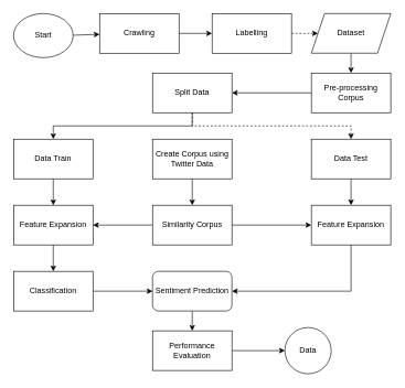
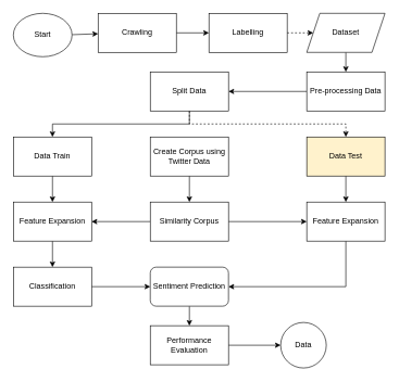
  <mxCell id="0" />
  <mxCell id="1" parent="0" />
  <mxCell id="2" value="" style="edgeStyle=none;html=1;" edge="1" parent="1" source="3" target="5"><mxGeometry relative="1" as="geometry" /></mxCell>
  <mxCell id="3" value="Start" style="ellipse;whiteSpace=wrap;html=1;" vertex="1" parent="1"><mxGeometry x="20" y="20.01" width="90" height="66.67" as="geometry" /></mxCell>
  <mxCell id="4" value="" style="edgeStyle=none;html=1;" edge="1" parent="1" source="5" target="7"><mxGeometry relative="1" as="geometry" /></mxCell>
  <mxCell id="5" value="Crawling" style="whiteSpace=wrap;html=1;" vertex="1" parent="1"><mxGeometry x="150" y="20" width="120" height="60" as="geometry" /></mxCell>
  <mxCell id="6" value="" style="edgeStyle=none;html=1;dashed=1;" edge="1" parent="1" source="7" target="9"><mxGeometry relative="1" as="geometry" /></mxCell>
  <mxCell id="7" value="Labelling" style="whiteSpace=wrap;html=1;" vertex="1" parent="1"><mxGeometry x="320" y="20.01" width="120" height="60" as="geometry" /></mxCell>
  <mxCell id="8" value="" style="edgeStyle=none;html=1;" edge="1" parent="1" source="9" target="11"><mxGeometry relative="1" as="geometry" /></mxCell>
  <mxCell id="9" value="Dataset" style="shape=parallelogram;perimeter=parallelogramPerimeter;whiteSpace=wrap;html=1;fixedSize=1;" vertex="1" parent="1"><mxGeometry x="470" y="20.01" width="120" height="60" as="geometry" /></mxCell>
  <mxCell id="10" value="" style="edgeStyle=none;html=1;" edge="1" parent="1" source="11" target="14"><mxGeometry relative="1" as="geometry" /></mxCell>
- <mxCell id="11" value="Pre-processing Corpus" style="whiteSpace=wrap;html=1;" vertex="1" parent="1"><mxGeometry x="470" y="110" width="120" height="60" as="geometry" /></mxCell>
+ <mxCell id="11" value="Pre-processing Data" style="whiteSpace=wrap;html=1;" vertex="1" parent="1"><mxGeometry x="470" y="110" width="120" height="60" as="geometry" /></mxCell>
  <mxCell id="12" value="" style="edgeStyle=none;html=1;rounded=0;" edge="1" parent="1" source="14" target="16"><mxGeometry relative="1" as="geometry"><Array as="points"><mxPoint x="290" y="190" /><mxPoint x="80" y="190" /></Array></mxGeometry></mxCell>
  <mxCell id="13" value="" style="edgeStyle=none;rounded=0;html=1;dashed=1;" edge="1" parent="1" source="14" target="18"><mxGeometry relative="1" as="geometry"><Array as="points"><mxPoint x="290" y="190" /><mxPoint x="530" y="190" /></Array></mxGeometry></mxCell>
  <mxCell id="14" value="Split Data" style="whiteSpace=wrap;html=1;" vertex="1" parent="1"><mxGeometry x="230" y="110" width="120" height="60" as="geometry" /></mxCell>
  <mxCell id="15" value="" style="edgeStyle=none;rounded=0;html=1;" edge="1" parent="1" source="16" target="25"><mxGeometry relative="1" as="geometry" /></mxCell>
  <mxCell id="16" value="Data Train" style="whiteSpace=wrap;html=1;" vertex="1" parent="1"><mxGeometry x="20" y="210" width="120" height="60" as="geometry" /></mxCell>
  <mxCell id="17" value="" style="edgeStyle=none;rounded=0;html=1;" edge="1" parent="1" source="18" target="27"><mxGeometry relative="1" as="geometry" /></mxCell>
- <mxCell id="18" value="Data Test" style="whiteSpace=wrap;html=1;" vertex="1" parent="1"><mxGeometry x="470" y="210" width="120" height="60" as="geometry" /></mxCell>
+ <mxCell id="18" value="Data Test" style="whiteSpace=wrap;html=1;fillColor=#fff2cc;" vertex="1" parent="1"><mxGeometry x="470" y="210" width="120" height="60" as="geometry" /></mxCell>
  <mxCell id="19" value="" style="edgeStyle=none;rounded=0;html=1;" edge="1" parent="1" source="20" target="23"><mxGeometry relative="1" as="geometry" /></mxCell>
  <mxCell id="20" value="Create Corpus using Twitter Data" style="rounded=0;whiteSpace=wrap;html=1;" vertex="1" parent="1"><mxGeometry x="230" y="210" width="120" height="60" as="geometry" /></mxCell>
  <mxCell id="21" value="" style="edgeStyle=none;rounded=0;html=1;" edge="1" parent="1" source="23" target="25"><mxGeometry relative="1" as="geometry" /></mxCell>
  <mxCell id="22" value="" style="edgeStyle=none;rounded=0;html=1;entryX=0;entryY=0.5;entryDx=0;entryDy=0;" edge="1" parent="1" source="23" target="27"><mxGeometry relative="1" as="geometry" /></mxCell>
  <mxCell id="23" value="Similarity Corpus" style="whiteSpace=wrap;html=1;rounded=0;" vertex="1" parent="1"><mxGeometry x="230" y="310" width="120" height="60" as="geometry" /></mxCell>
  <mxCell id="24" value="" style="edgeStyle=none;rounded=0;html=1;" edge="1" parent="1" source="25" target="29"><mxGeometry relative="1" as="geometry" /></mxCell>
  <mxCell id="25" value="Feature Expansion" style="whiteSpace=wrap;html=1;" vertex="1" parent="1"><mxGeometry x="20" y="310" width="120" height="60" as="geometry" /></mxCell>
  <mxCell id="26" style="edgeStyle=none;rounded=0;html=1;exitX=0.5;exitY=1;exitDx=0;exitDy=0;entryX=1;entryY=0.5;entryDx=0;entryDy=0;" edge="1" parent="1" source="27" target="31"><mxGeometry relative="1" as="geometry"><Array as="points"><mxPoint x="530" y="440" /></Array></mxGeometry></mxCell>
  <mxCell id="27" value="Feature Expansion" style="whiteSpace=wrap;html=1;" vertex="1" parent="1"><mxGeometry x="470" y="310" width="120" height="60" as="geometry" /></mxCell>
  <mxCell id="28" value="" style="edgeStyle=none;rounded=0;html=1;" edge="1" parent="1" source="29" target="31"><mxGeometry relative="1" as="geometry" /></mxCell>
  <mxCell id="29" value="Classification" style="whiteSpace=wrap;html=1;" vertex="1" parent="1"><mxGeometry x="20" y="410" width="120" height="60" as="geometry" /></mxCell>
  <mxCell id="30" value="" style="edgeStyle=none;rounded=0;html=1;" edge="1" parent="1" source="31" target="33"><mxGeometry relative="1" as="geometry" /></mxCell>
  <mxCell id="31" value="Sentiment Prediction" style="whiteSpace=wrap;html=1;rounded=1;" vertex="1" parent="1"><mxGeometry x="230" y="410" width="120" height="60" as="geometry" /></mxCell>
  <mxCell id="32" value="" style="edgeStyle=none;rounded=0;html=1;" edge="1" parent="1" source="33" target="34"><mxGeometry relative="1" as="geometry" /></mxCell>
  <mxCell id="33" value="Performance Evaluation" style="whiteSpace=wrap;html=1;" vertex="1" parent="1"><mxGeometry x="230" y="500" width="120" height="60" as="geometry" /></mxCell>
  <mxCell id="34" value="Data" style="ellipse;whiteSpace=wrap;html=1;" vertex="1" parent="1"><mxGeometry x="430" y="495" width="70" height="70" as="geometry" /></mxCell>
